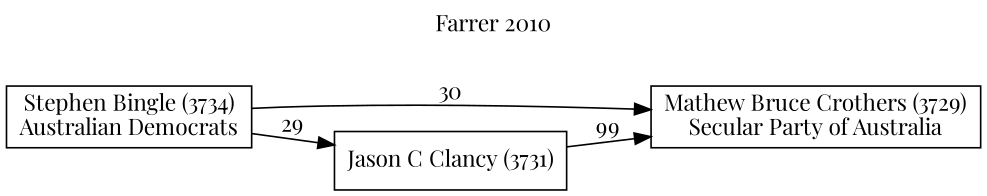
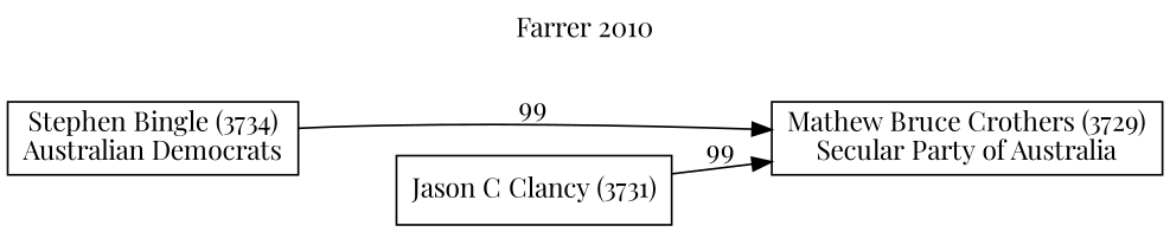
  digraph {
    fontname="Playfair Display"
    label="Farrer 2010"
    labelloc=t
    mclimit=10
    rankdir=LR
    node [fontname="Playfair Display" shape=box]
    edge [fontname="Playfair Display"]
    n1 [label="Mathew Bruce Crothers (3729)\nSecular Party of Australia"]
    n2 [label="Jason C Clancy (3731)\n"]
    n3 [label="Stephen Bingle (3734)\nAustralian Democrats"]
    n2 -> n1 [label=99]
-   n3 -> n1 [label=30]
-   n3 -> n2 [label=29]
+   n3 -> n1 [label=99]
  }
